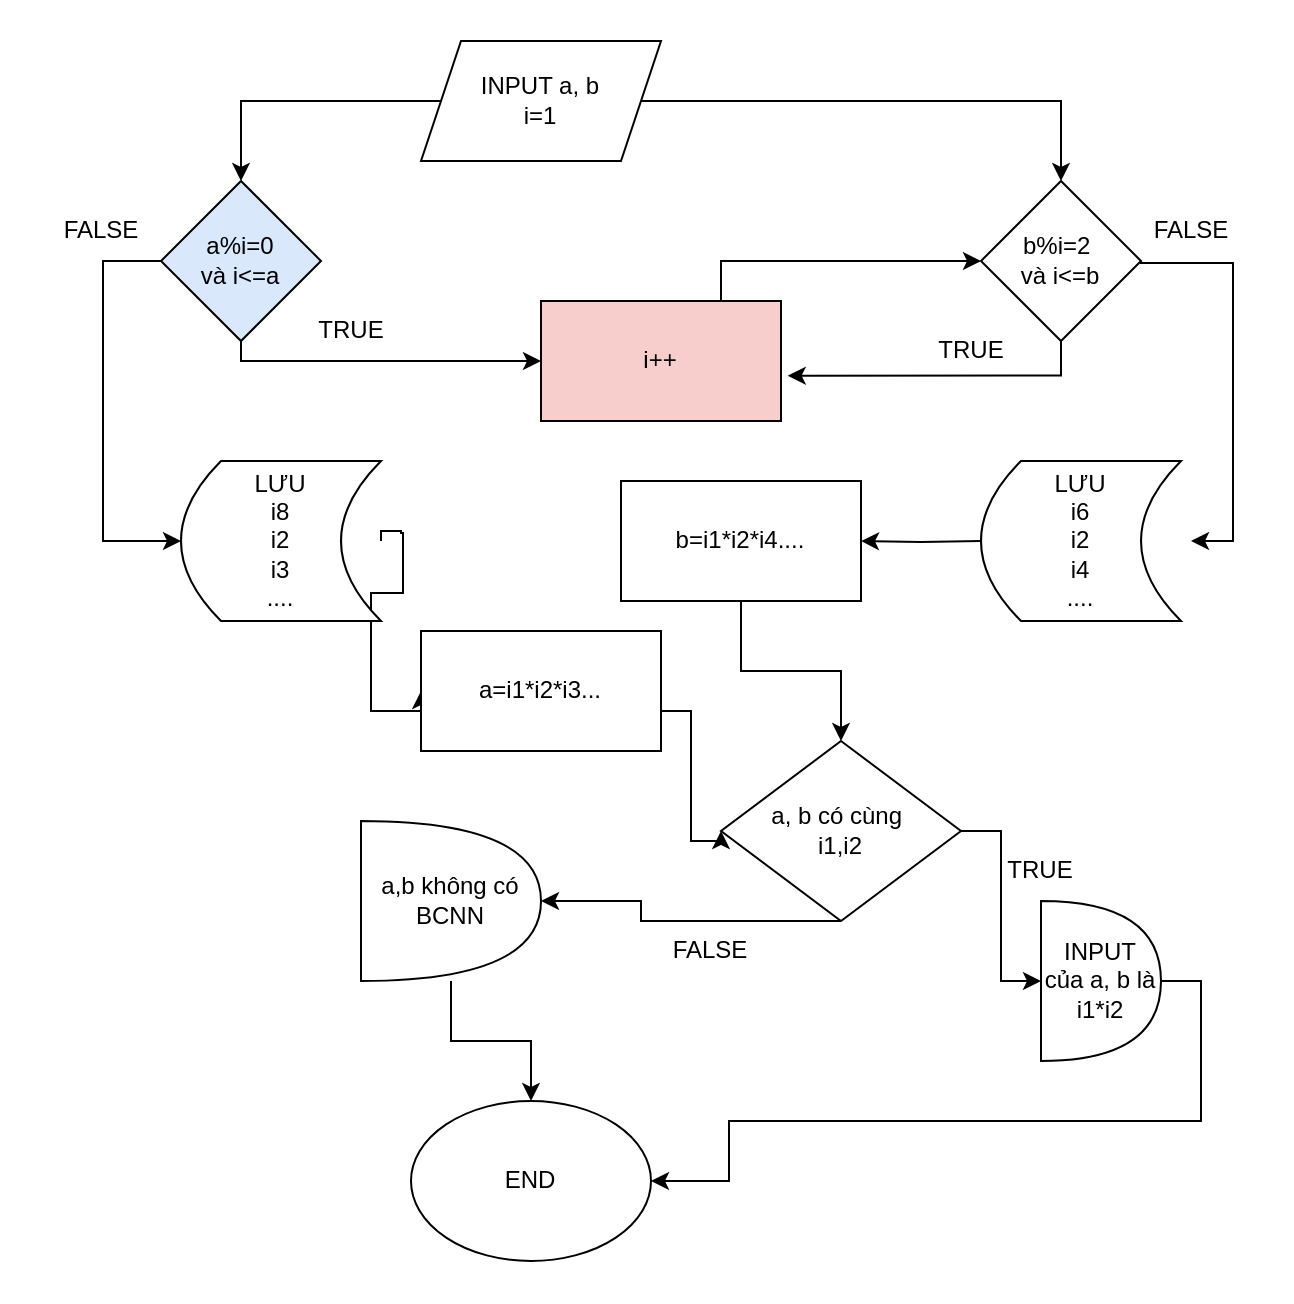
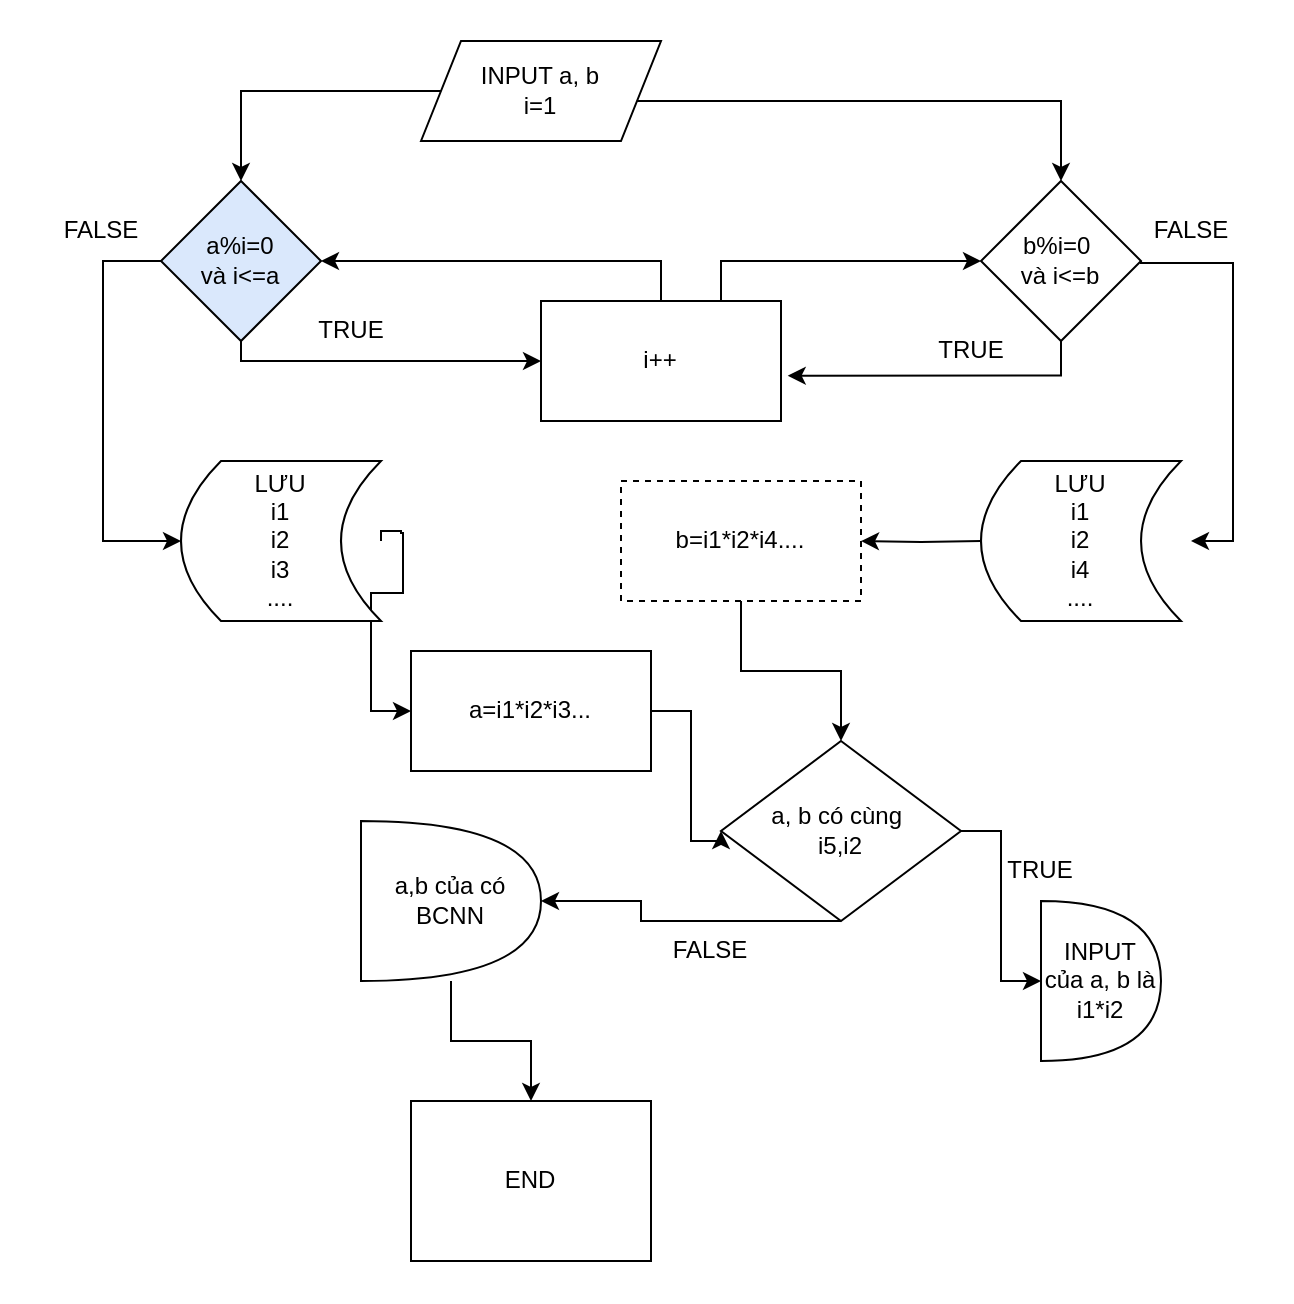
  <mxCell id="0" />
  <mxCell id="1" parent="0" />
  <mxCell id="2" style="edgeStyle=orthogonalEdgeStyle;rounded=0;orthogonalLoop=1;jettySize=auto;html=1;" edge="1" parent="1" source="4" target="7"><mxGeometry relative="1" as="geometry" /></mxCell>
  <mxCell id="3" style="edgeStyle=orthogonalEdgeStyle;rounded=0;orthogonalLoop=1;jettySize=auto;html=1;" edge="1" parent="1" source="4" target="13"><mxGeometry relative="1" as="geometry"><mxPoint x="540" y="100" as="targetPoint" /><Array as="points"><mxPoint x="530" y="50" /><mxPoint x="530" y="50" /></Array></mxGeometry></mxCell>
- <mxCell id="4" value="INPUT a, b&lt;div&gt;i=1&lt;/div&gt;" style="shape=parallelogram;perimeter=parallelogramPerimeter;whiteSpace=wrap;html=1;fixedSize=1;" vertex="1" parent="1"><mxGeometry x="210" y="20" width="120" height="60" as="geometry" /></mxCell>
+ <mxCell id="4" value="INPUT a, b&lt;div&gt;i=1&lt;/div&gt;" style="shape=parallelogram;perimeter=parallelogramPerimeter;whiteSpace=wrap;html=1;fixedSize=1;" vertex="1" parent="1"><mxGeometry x="210" y="20" width="120" height="50" as="geometry" /></mxCell>
  <mxCell id="5" style="edgeStyle=orthogonalEdgeStyle;rounded=0;orthogonalLoop=1;jettySize=auto;html=1;" edge="1" parent="1"><mxGeometry relative="1" as="geometry"><mxPoint x="270" y="180" as="targetPoint" /><mxPoint x="120" y="150" as="sourcePoint" /><Array as="points"><mxPoint x="120" y="180" /><mxPoint x="250" y="180" /></Array></mxGeometry></mxCell>
  <mxCell id="6" style="edgeStyle=orthogonalEdgeStyle;rounded=0;orthogonalLoop=1;jettySize=auto;html=1;entryX=0;entryY=0.5;entryDx=0;entryDy=0;" edge="1" parent="1" source="7"><mxGeometry relative="1" as="geometry"><mxPoint x="90" y="270" as="targetPoint" /><Array as="points"><mxPoint x="51" y="130" /><mxPoint x="51" y="270" /></Array></mxGeometry></mxCell>
  <mxCell id="7" value="a%i=0&lt;div&gt;và i&amp;lt;=a&lt;/div&gt;" style="rhombus;whiteSpace=wrap;html=1;fillColor=#dae8fc;" vertex="1" parent="1"><mxGeometry x="80" y="90" width="80" height="80" as="geometry" /></mxCell>
+ <mxCell id="8" style="edgeStyle=orthogonalEdgeStyle;rounded=0;orthogonalLoop=1;jettySize=auto;html=1;entryX=1;entryY=0.5;entryDx=0;entryDy=0;" edge="1" parent="1" source="10" target="7"><mxGeometry relative="1" as="geometry"><mxPoint x="270" y="90" as="targetPoint" /><Array as="points"><mxPoint x="330" y="130" /></Array></mxGeometry></mxCell>
  <mxCell id="9" style="edgeStyle=orthogonalEdgeStyle;rounded=0;orthogonalLoop=1;jettySize=auto;html=1;exitX=0.75;exitY=0;exitDx=0;exitDy=0;entryX=0;entryY=0.5;entryDx=0;entryDy=0;" edge="1" parent="1" source="10" target="13"><mxGeometry relative="1" as="geometry" /></mxCell>
- <mxCell id="10" value="i++" style="rounded=0;whiteSpace=wrap;html=1;fillColor=#f8cecc;" vertex="1" parent="1"><mxGeometry x="270" y="150" width="120" height="60" as="geometry" /></mxCell>
+ <mxCell id="10" value="i++" style="rounded=0;whiteSpace=wrap;html=1;" vertex="1" parent="1"><mxGeometry x="270" y="150" width="120" height="60" as="geometry" /></mxCell>
  <mxCell id="11" style="edgeStyle=orthogonalEdgeStyle;rounded=0;orthogonalLoop=1;jettySize=auto;html=1;entryX=1.028;entryY=0.622;entryDx=0;entryDy=0;entryPerimeter=0;" edge="1" parent="1" source="13" target="10"><mxGeometry relative="1" as="geometry"><mxPoint x="490" y="260" as="targetPoint" /><Array as="points"><mxPoint x="530" y="187" /></Array></mxGeometry></mxCell>
  <mxCell id="12" style="edgeStyle=orthogonalEdgeStyle;rounded=0;orthogonalLoop=1;jettySize=auto;html=1;" edge="1" parent="1"><mxGeometry relative="1" as="geometry"><mxPoint x="595" y="270" as="targetPoint" /><mxPoint x="570" y="130" as="sourcePoint" /><Array as="points"><mxPoint x="570" y="131" /><mxPoint x="616" y="131" /><mxPoint x="616" y="270" /></Array></mxGeometry></mxCell>
- <mxCell id="13" value="b%i=2&amp;nbsp;&lt;div&gt;và i&amp;lt;=b&lt;/div&gt;" style="rhombus;whiteSpace=wrap;html=1;" vertex="1" parent="1"><mxGeometry x="490" y="90" width="80" height="80" as="geometry" /></mxCell>
+ <mxCell id="13" value="b%i=0&amp;nbsp;&lt;div&gt;và i&amp;lt;=b&lt;/div&gt;" style="rhombus;whiteSpace=wrap;html=1;" vertex="1" parent="1"><mxGeometry x="490" y="90" width="80" height="80" as="geometry" /></mxCell>
  <mxCell id="14" style="edgeStyle=orthogonalEdgeStyle;rounded=0;orthogonalLoop=1;jettySize=auto;html=1;entryX=0;entryY=0.5;entryDx=0;entryDy=0;exitX=1;exitY=0.5;exitDx=0;exitDy=0;" edge="1" parent="1" source="34" target="16"><mxGeometry relative="1" as="geometry"><mxPoint x="180" y="265" as="sourcePoint" /><Array as="points"><mxPoint x="190" y="265" /><mxPoint x="200" y="265" /><mxPoint x="200" y="266" /><mxPoint x="201" y="266" /><mxPoint x="201" y="296" /><mxPoint x="185" y="296" /><mxPoint x="185" y="355" /></Array></mxGeometry></mxCell>
  <mxCell id="15" style="edgeStyle=orthogonalEdgeStyle;rounded=0;orthogonalLoop=1;jettySize=auto;html=1;entryX=0;entryY=0.5;entryDx=0;entryDy=0;" edge="1" parent="1" source="16" target="26"><mxGeometry relative="1" as="geometry"><Array as="points"><mxPoint x="345" y="355" /><mxPoint x="345" y="420" /></Array></mxGeometry></mxCell>
- <mxCell id="16" value="a=i1*i2*i3..." style="rounded=0;whiteSpace=wrap;html=1;" vertex="1" parent="1"><mxGeometry x="210" y="315" width="120" height="60" as="geometry" /></mxCell>
+ <mxCell id="16" value="a=i1*i2*i3..." style="rounded=0;whiteSpace=wrap;html=1;" vertex="1" parent="1"><mxGeometry x="205" y="325" width="120" height="60" as="geometry" /></mxCell>
  <mxCell id="17" value="FALSE" style="text;html=1;align=center;verticalAlign=middle;resizable=0;points=[];autosize=1;strokeColor=none;fillColor=none;" vertex="1" parent="1"><mxGeometry x="20" y="100" width="60" height="30" as="geometry" /></mxCell>
  <mxCell id="18" value="TRUE" style="text;html=1;align=center;verticalAlign=middle;resizable=0;points=[];autosize=1;strokeColor=none;fillColor=none;" vertex="1" parent="1"><mxGeometry x="145" y="150" width="60" height="30" as="geometry" /></mxCell>
  <mxCell id="19" value="FALSE" style="text;html=1;align=center;verticalAlign=middle;resizable=0;points=[];autosize=1;strokeColor=none;fillColor=none;" vertex="1" parent="1"><mxGeometry x="565" y="100" width="60" height="30" as="geometry" /></mxCell>
  <mxCell id="20" value="TRUE" style="text;html=1;align=center;verticalAlign=middle;resizable=0;points=[];autosize=1;strokeColor=none;fillColor=none;" vertex="1" parent="1"><mxGeometry x="455" y="160" width="60" height="30" as="geometry" /></mxCell>
  <mxCell id="21" style="edgeStyle=orthogonalEdgeStyle;rounded=0;orthogonalLoop=1;jettySize=auto;html=1;" edge="1" parent="1" target="23"><mxGeometry relative="1" as="geometry"><mxPoint x="440" y="270" as="targetPoint" /><mxPoint x="490" y="270" as="sourcePoint" /></mxGeometry></mxCell>
  <mxCell id="22" style="edgeStyle=orthogonalEdgeStyle;rounded=0;orthogonalLoop=1;jettySize=auto;html=1;entryX=0.5;entryY=0;entryDx=0;entryDy=0;" edge="1" parent="1" source="23" target="26"><mxGeometry relative="1" as="geometry" /></mxCell>
- <mxCell id="23" value="b=i1*i2*i4...." style="rounded=0;whiteSpace=wrap;html=1;" vertex="1" parent="1"><mxGeometry x="310" y="240" width="120" height="60" as="geometry" /></mxCell>
+ <mxCell id="23" value="b=i1*i2*i4...." style="rounded=0;whiteSpace=wrap;html=1;dashed=1;" vertex="1" parent="1"><mxGeometry x="310" y="240" width="120" height="60" as="geometry" /></mxCell>
  <mxCell id="24" style="edgeStyle=orthogonalEdgeStyle;rounded=0;orthogonalLoop=1;jettySize=auto;html=1;" edge="1" parent="1" source="26" target="28"><mxGeometry relative="1" as="geometry"><mxPoint x="550" y="490" as="targetPoint" /></mxGeometry></mxCell>
  <mxCell id="25" style="edgeStyle=orthogonalEdgeStyle;rounded=0;orthogonalLoop=1;jettySize=auto;html=1;entryX=1;entryY=0.5;entryDx=0;entryDy=0;entryPerimeter=0;" edge="1" parent="1" source="26" target="32"><mxGeometry relative="1" as="geometry"><mxPoint x="270" y="450" as="targetPoint" /><Array as="points"><mxPoint x="320" y="460" /><mxPoint x="320" y="450" /></Array></mxGeometry></mxCell>
- <mxCell id="26" value="a, b có cùng&amp;nbsp;&lt;div&gt;i1,i2&lt;/div&gt;" style="rhombus;whiteSpace=wrap;html=1;" vertex="1" parent="1"><mxGeometry x="360" y="370" width="120" height="90" as="geometry" /></mxCell>
- <mxCell id="27" style="edgeStyle=orthogonalEdgeStyle;rounded=0;orthogonalLoop=1;jettySize=auto;html=1;exitX=1;exitY=0.5;exitDx=0;exitDy=0;exitPerimeter=0;entryX=1;entryY=0.5;entryDx=0;entryDy=0;" edge="1" parent="1" source="28" target="30"><mxGeometry relative="1" as="geometry"><mxPoint x="370" y="560" as="targetPoint" /><Array as="points"><mxPoint x="600" y="490" /><mxPoint x="600" y="560" /><mxPoint x="364" y="560" /></Array></mxGeometry></mxCell>
+ <mxCell id="26" value="a, b có cùng&amp;nbsp;&lt;div&gt;i5,i2&lt;/div&gt;" style="rhombus;whiteSpace=wrap;html=1;" vertex="1" parent="1"><mxGeometry x="360" y="370" width="120" height="90" as="geometry" /></mxCell>
  <mxCell id="28" value="INPUT của a, b là i1*i2" style="shape=or;whiteSpace=wrap;html=1;" vertex="1" parent="1"><mxGeometry x="520" y="450" width="60" height="80" as="geometry" /></mxCell>
  <mxCell id="29" value="TRUE" style="text;html=1;align=center;verticalAlign=middle;whiteSpace=wrap;rounded=0;" vertex="1" parent="1"><mxGeometry x="490" y="420" width="60" height="30" as="geometry" /></mxCell>
- <mxCell id="30" value="END" style="ellipse;whiteSpace=wrap;html=1;" vertex="1" parent="1"><mxGeometry x="205" y="550" width="120" height="80" as="geometry" /></mxCell>
+ <mxCell id="30" value="END" style="whiteSpace=wrap;html=1;rounded=0;" vertex="1" parent="1"><mxGeometry x="205" y="550" width="120" height="80" as="geometry" /></mxCell>
  <mxCell id="31" style="edgeStyle=orthogonalEdgeStyle;rounded=0;orthogonalLoop=1;jettySize=auto;html=1;entryX=0.5;entryY=0;entryDx=0;entryDy=0;" edge="1" parent="1" source="32" target="30"><mxGeometry relative="1" as="geometry" /></mxCell>
- <mxCell id="32" value="a,b không có BCNN" style="shape=or;whiteSpace=wrap;html=1;" vertex="1" parent="1"><mxGeometry x="180" y="410" width="90" height="80" as="geometry" /></mxCell>
+ <mxCell id="32" value="a,b của có BCNN" style="shape=or;whiteSpace=wrap;html=1;" vertex="1" parent="1"><mxGeometry x="180" y="410" width="90" height="80" as="geometry" /></mxCell>
  <mxCell id="33" value="FALSE" style="text;html=1;align=center;verticalAlign=middle;whiteSpace=wrap;rounded=0;" vertex="1" parent="1"><mxGeometry x="325" y="460" width="60" height="30" as="geometry" /></mxCell>
- <mxCell id="34" value="LƯU&lt;div&gt;i8&lt;/div&gt;&lt;div&gt;i2&lt;/div&gt;&lt;div&gt;i3&lt;/div&gt;&lt;div&gt;....&lt;/div&gt;" style="shape=dataStorage;whiteSpace=wrap;html=1;fixedSize=1;" vertex="1" parent="1"><mxGeometry x="90" y="230" width="100" height="80" as="geometry" /></mxCell>
- <mxCell id="35" value="LƯU&lt;div&gt;i6&lt;/div&gt;&lt;div&gt;i2&lt;/div&gt;&lt;div&gt;i4&lt;/div&gt;&lt;div&gt;....&lt;/div&gt;" style="shape=dataStorage;whiteSpace=wrap;html=1;fixedSize=1;" vertex="1" parent="1"><mxGeometry x="490" y="230" width="100" height="80" as="geometry" /></mxCell>
+ <mxCell id="34" value="LƯU&lt;div&gt;i1&lt;/div&gt;&lt;div&gt;i2&lt;/div&gt;&lt;div&gt;i3&lt;/div&gt;&lt;div&gt;....&lt;/div&gt;" style="shape=dataStorage;whiteSpace=wrap;html=1;fixedSize=1;" vertex="1" parent="1"><mxGeometry x="90" y="230" width="100" height="80" as="geometry" /></mxCell>
+ <mxCell id="35" value="LƯU&lt;div&gt;i1&lt;/div&gt;&lt;div&gt;i2&lt;/div&gt;&lt;div&gt;i4&lt;/div&gt;&lt;div&gt;....&lt;/div&gt;" style="shape=dataStorage;whiteSpace=wrap;html=1;fixedSize=1;" vertex="1" parent="1"><mxGeometry x="490" y="230" width="100" height="80" as="geometry" /></mxCell>
